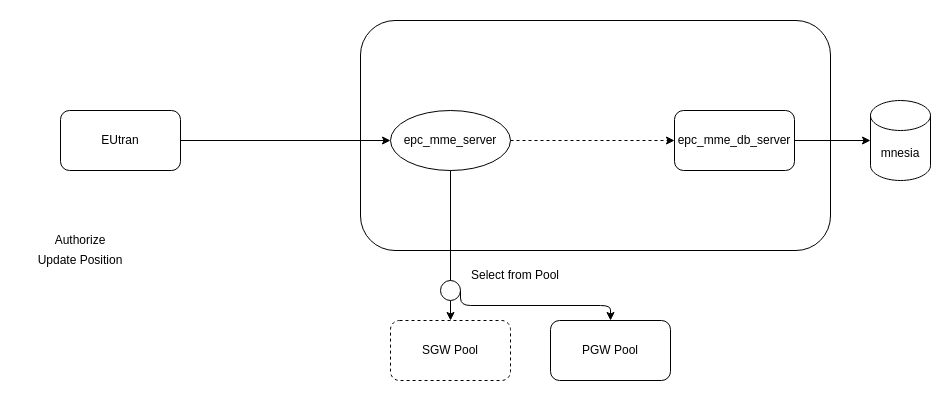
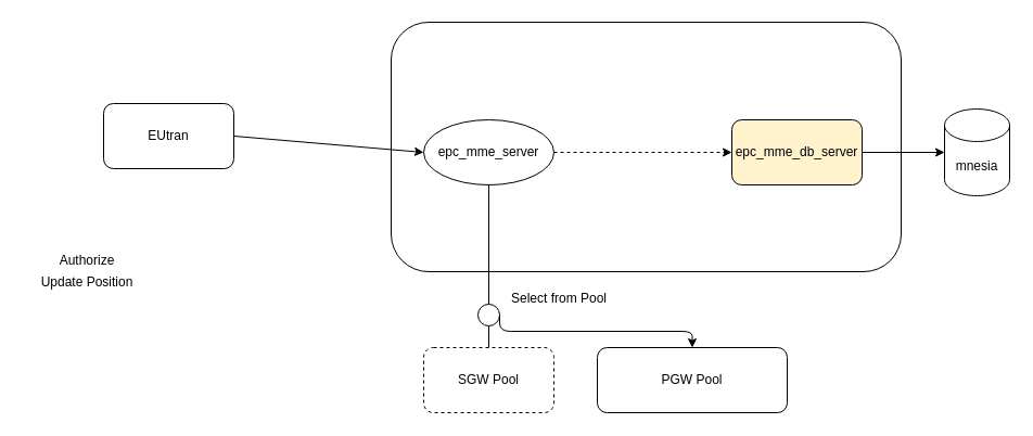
  <mxCell id="0" />
  <mxCell id="1" parent="0" />
  <mxCell id="2" value="" style="rounded=1;whiteSpace=wrap;html=1;" vertex="1" parent="1"><mxGeometry x="360" y="20" width="470" height="230" as="geometry" /></mxCell>
- <mxCell id="3" value="epc_mme_db_server" style="rounded=1;whiteSpace=wrap;html=1;" vertex="1" parent="1"><mxGeometry x="674" y="110" width="120" height="60" as="geometry" /></mxCell>
+ <mxCell id="3" value="epc_mme_db_server" style="rounded=1;whiteSpace=wrap;html=1;fillColor=#fff2cc;" vertex="1" parent="1"><mxGeometry x="674" y="110" width="120" height="60" as="geometry" /></mxCell>
  <mxCell id="4" value="mnesia" style="shape=cylinder3;whiteSpace=wrap;html=1;boundedLbl=1;backgroundOutline=1;size=15;" vertex="1" parent="1"><mxGeometry x="870" y="100" width="60" height="80" as="geometry" /></mxCell>
  <mxCell id="5" value="epc_mme_server" style="ellipse;whiteSpace=wrap;html=1;" vertex="1" parent="1"><mxGeometry x="390" y="110" width="120" height="60" as="geometry" /></mxCell>
  <mxCell id="6" value="" style="endArrow=classic;html=1;exitX=1;exitY=0.5;exitDx=0;exitDy=0;entryX=0;entryY=0.5;entryDx=0;entryDy=0;dashed=1;" edge="1" parent="1" source="5" target="3"><mxGeometry width="50" height="50" relative="1" as="geometry"><mxPoint x="650" y="170" as="sourcePoint" /><mxPoint x="700" y="120" as="targetPoint" /></mxGeometry></mxCell>
  <mxCell id="7" value="" style="endArrow=classic;html=1;exitX=1;exitY=0.5;exitDx=0;exitDy=0;entryX=0;entryY=0.5;entryDx=0;entryDy=0;entryPerimeter=0;" edge="1" parent="1" source="3" target="4"><mxGeometry width="50" height="50" relative="1" as="geometry"><mxPoint x="620" y="170" as="sourcePoint" /><mxPoint x="670" y="120" as="targetPoint" /></mxGeometry></mxCell>
- <mxCell id="8" value="EUtran" style="rounded=1;whiteSpace=wrap;html=1;" vertex="1" parent="1"><mxGeometry x="60" y="110" width="120" height="60" as="geometry" /></mxCell>
+ <mxCell id="8" value="EUtran" style="rounded=1;whiteSpace=wrap;html=1;" vertex="1" parent="1"><mxGeometry x="95" y="95" width="120" height="60" as="geometry" /></mxCell>
  <mxCell id="9" value="" style="endArrow=classic;html=1;exitX=1;exitY=0.5;exitDx=0;exitDy=0;entryX=0;entryY=0.5;entryDx=0;entryDy=0;" edge="1" parent="1" source="8" target="5"><mxGeometry width="50" height="50" relative="1" as="geometry"><mxPoint x="480" y="170" as="sourcePoint" /><mxPoint x="530" y="120" as="targetPoint" /></mxGeometry></mxCell>
  <mxCell id="10" value="Authorize" style="text;html=1;strokeColor=none;fillColor=none;align=center;verticalAlign=middle;whiteSpace=wrap;rounded=0;" vertex="1" parent="1"><mxGeometry x="60" y="230" width="40" height="20" as="geometry" /></mxCell>
  <mxCell id="11" value="Update Position" style="text;html=1;strokeColor=none;fillColor=none;align=center;verticalAlign=middle;whiteSpace=wrap;rounded=0;" vertex="1" parent="1"><mxGeometry x="20" y="240" width="120" height="40" as="geometry" /></mxCell>
  <mxCell id="12" value="SGW Pool" style="rounded=1;whiteSpace=wrap;html=1;dashed=1;" vertex="1" parent="1"><mxGeometry x="390" y="320" width="120" height="60" as="geometry" /></mxCell>
- <mxCell id="13" value="" style="endArrow=classic;html=1;exitX=0.5;exitY=1;exitDx=0;exitDy=0;entryX=0.5;entryY=0;entryDx=0;entryDy=0;" edge="1" parent="1" source="5" target="12"><mxGeometry width="50" height="50" relative="1" as="geometry"><mxPoint x="650" y="250" as="sourcePoint" /><mxPoint x="700" y="200" as="targetPoint" /></mxGeometry></mxCell>
+ <mxCell id="13" value="" style="endArrow=none;html=1;exitX=0.5;exitY=1;exitDx=0;exitDy=0;entryX=0.5;entryY=0;entryDx=0;entryDy=0;" edge="1" parent="1" source="5" target="12"><mxGeometry width="50" height="50" relative="1" as="geometry"><mxPoint x="650" y="250" as="sourcePoint" /><mxPoint x="700" y="200" as="targetPoint" /></mxGeometry></mxCell>
  <mxCell id="14" value="Select from Pool" style="text;html=1;strokeColor=none;fillColor=none;align=center;verticalAlign=middle;whiteSpace=wrap;rounded=0;" vertex="1" parent="1"><mxGeometry x="460" y="260" width="110" height="30" as="geometry" /></mxCell>
- <mxCell id="15" value="PGW Pool" style="rounded=1;whiteSpace=wrap;html=1;" vertex="1" parent="1"><mxGeometry x="550" y="320" width="120" height="60" as="geometry" /></mxCell>
+ <mxCell id="15" value="PGW Pool" style="rounded=1;whiteSpace=wrap;html=1;" vertex="1" parent="1"><mxGeometry x="550" y="320" width="175" height="60" as="geometry" /></mxCell>
  <mxCell id="16" value="" style="ellipse;whiteSpace=wrap;html=1;aspect=fixed;" vertex="1" parent="1"><mxGeometry x="440" y="280" width="20" height="20" as="geometry" /></mxCell>
  <mxCell id="17" value="" style="edgeStyle=elbowEdgeStyle;elbow=vertical;endArrow=classic;html=1;exitX=1;exitY=0.5;exitDx=0;exitDy=0;entryX=0.5;entryY=0;entryDx=0;entryDy=0;" edge="1" parent="1" source="16" target="15"><mxGeometry width="50" height="50" relative="1" as="geometry"><mxPoint x="650" y="240" as="sourcePoint" /><mxPoint x="700" y="190" as="targetPoint" /></mxGeometry></mxCell>
